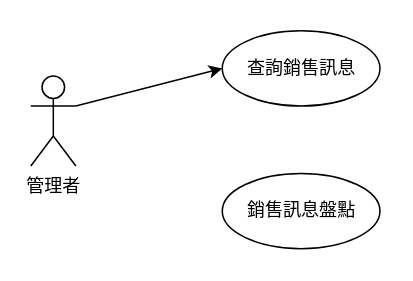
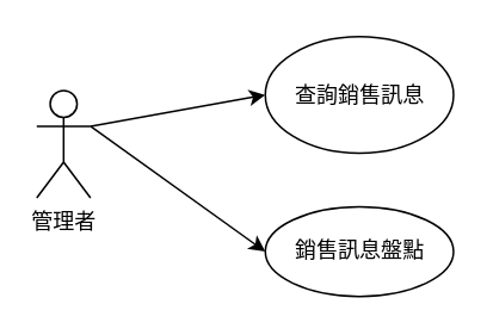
  <mxCell id="0" />
  <mxCell id="1" parent="0" />
  <mxCell id="2" value="管理者" style="shape=umlActor;verticalLabelPosition=bottom;verticalAlign=top;html=1;outlineConnect=0;" vertex="1" parent="1"><mxGeometry x="20" y="50" width="30" height="60" as="geometry" /></mxCell>
- <mxCell id="3" value="查詢銷售訊息" style="ellipse;whiteSpace=wrap;html=1;" vertex="1" parent="1"><mxGeometry x="147.5" y="20" width="105" height="50" as="geometry" /></mxCell>
+ <mxCell id="3" value="查詢銷售訊息" style="ellipse;whiteSpace=wrap;html=1;" vertex="1" parent="1"><mxGeometry x="147.5" y="20" width="105" height="65" as="geometry" /></mxCell>
  <mxCell id="4" value="銷售訊息盤點" style="ellipse;whiteSpace=wrap;html=1;" vertex="1" parent="1"><mxGeometry x="147.5" y="115" width="105" height="50" as="geometry" /></mxCell>
  <mxCell id="5" value="" style="endArrow=classic;html=1;rounded=0;exitX=1;exitY=0.333;exitDx=0;exitDy=0;exitPerimeter=0;entryX=0;entryY=0.5;entryDx=0;entryDy=0;" edge="1" parent="1" source="2" target="3"><mxGeometry width="50" height="50" relative="1" as="geometry"><mxPoint x="90" y="150" as="sourcePoint" /><mxPoint x="140" y="100" as="targetPoint" /></mxGeometry></mxCell>
+ <mxCell id="6" value="" style="endArrow=classic;html=1;rounded=0;exitX=1;exitY=0.333;exitDx=0;exitDy=0;exitPerimeter=0;entryX=0;entryY=0.5;entryDx=0;entryDy=0;" edge="1" parent="1" source="2" target="4"><mxGeometry width="50" height="50" relative="1" as="geometry"><mxPoint x="60" y="95" as="sourcePoint" /><mxPoint x="155" y="65" as="targetPoint" /></mxGeometry></mxCell>
